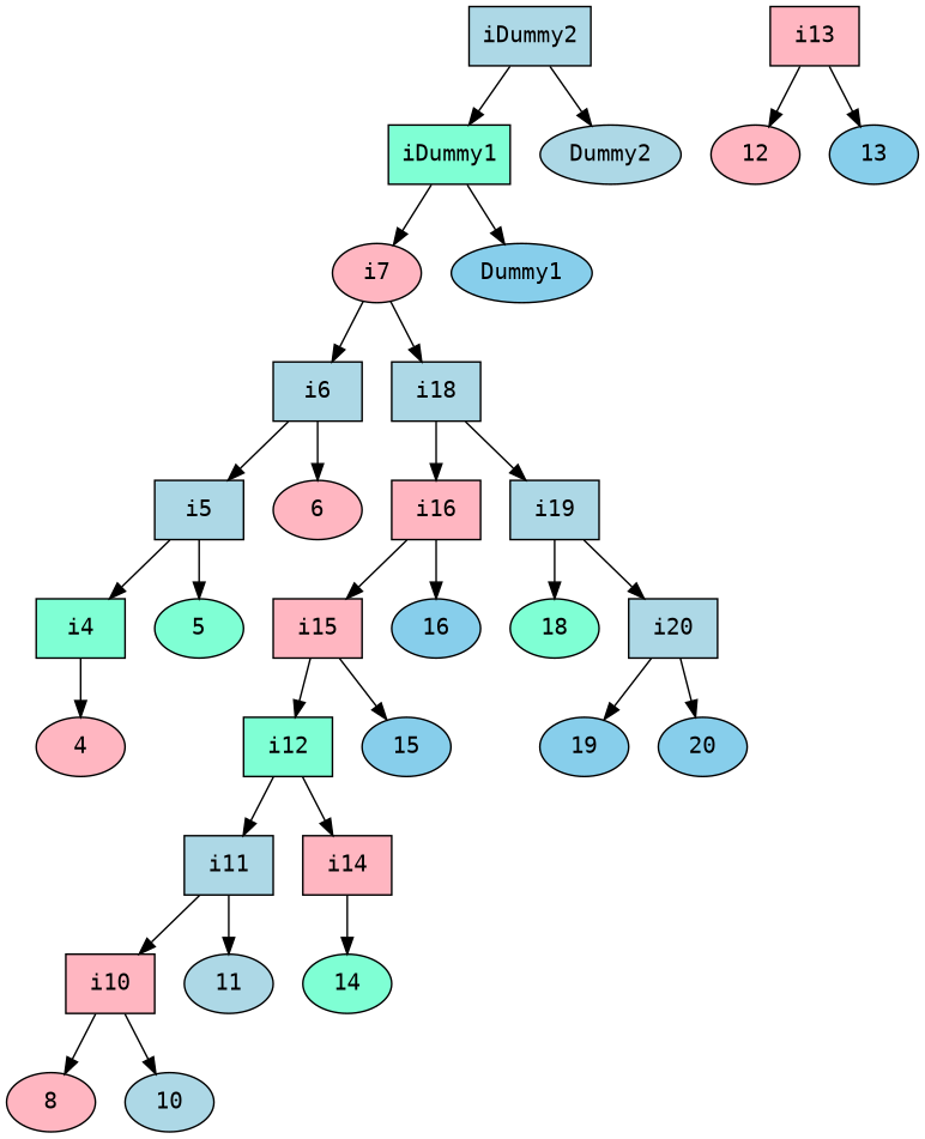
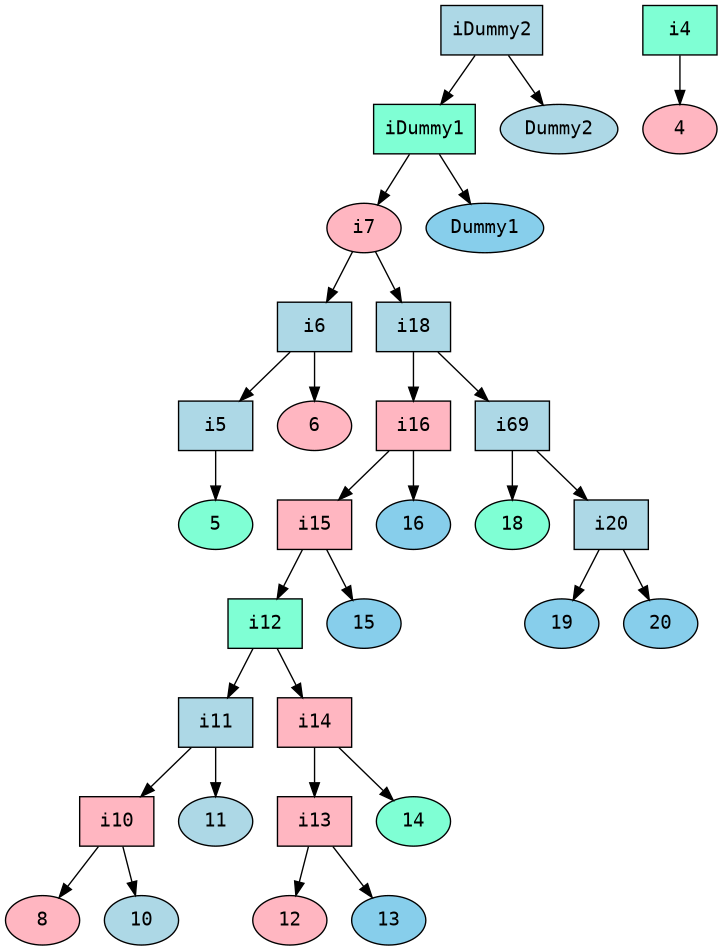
  digraph {
    fontname="DejaVu Sans Mono"
    node [fillcolor=lightblue fontname="DejaVu Sans Mono" style=filled]
    edge [fontname="DejaVu Sans Mono"]
    iDummy2 [shape=box]
    iDummy1 [fillcolor=aquamarine shape=box]
    Dummy2
    i7 [fillcolor=lightpink shape=ellipse]
    Dummy1 [fillcolor=skyblue]
    i6 [shape=box]
    i18 [shape=box]
    i5 [shape=box]
    6 [fillcolor=lightpink]
    i16 [fillcolor=lightpink shape=box]
-   i19 [shape=box]
+   i19 [shape=box label=i69]
    i4 [fillcolor=aquamarine shape=box]
    5 [fillcolor=aquamarine]
    i15 [fillcolor=lightpink shape=box]
    16 [fillcolor=skyblue]
    18 [fillcolor=aquamarine]
    i20 [shape=box]
    4 [fillcolor=lightpink]
    i12 [fillcolor=aquamarine shape=box]
    15 [fillcolor=skyblue]
    19 [fillcolor=skyblue]
    20 [fillcolor=skyblue]
    i11 [shape=box]
    i14 [fillcolor=lightpink shape=box]
    i10 [fillcolor=lightpink shape=box]
    11
    i13 [fillcolor=lightpink shape=box]
    14 [fillcolor=aquamarine]
    8 [fillcolor=lightpink]
    10
    12 [fillcolor=lightpink]
    13 [fillcolor=skyblue]
    iDummy2 -> iDummy1
    iDummy2 -> Dummy2
    iDummy1 -> i7
    iDummy1 -> Dummy1
    i7 -> i6
    i7 -> i18
    i6 -> i5
    i6 -> 6
    i18 -> i16
    i18 -> i19
-   i5 -> i4
    i5 -> 5
    i16 -> i15
    i16 -> 16
    i19 -> 18
    i19 -> i20
    i4 -> 4
    i15 -> i12
    i15 -> 15
    i20 -> 19
    i20 -> 20
    i12 -> i11
    i12 -> i14
    i11 -> i10
    i11 -> 11
+   i14 -> i13
    i14 -> 14
    i10 -> 8
    i10 -> 10
    i13 -> 12
    i13 -> 13
  }
